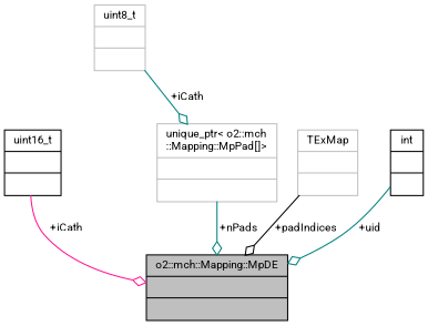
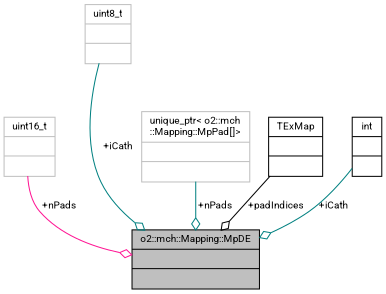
  digraph {
    fontname=Roboto
    node [color=grey75 fontname=Roboto fontsize=10 shape=record]
    edge [arrowhead=odiamond color=teal fontname=Roboto fontsize=10 labelfontname=Helvetica labelfontsize=10 style=solid]
    n1 [color=black fillcolor=grey75 fontcolor=black height=0.2 label="{o2::mch::Mapping::MpDE\n||}" style=filled width=0.4]
-   n2 [color=black height=0.2 label="{uint16_t\n||}" width=0.4]
+   n2 [height=0.2 label="{uint16_t\n||}" width=0.4]
    n3 [height=0.2 label="{uint8_t\n||}" width=0.4]
-   n4 [height=0.2 label="{TExMap\n||}" width=0.4]
+   n4 [color=black height=0.2 label="{TExMap\n||}" width=0.4]
    n5 [height=0.2 label="{unique_ptr\< o2::mch\l::Mapping::MpPad[]\>\n||}" width=0.4]
    n6 [color=black height=0.2 label="{int\n||}" width=0.4]
-   n2 -> n1 [color=deeppink label=" +iCath"]
-   n3 -> n5 [label=" +iCath"]
+   n2 -> n1 [color=deeppink label=" +nPads"]
+   n3 -> n1 [label=" +iCath"]
    n4 -> n1 [color=black label=" +padIndices"]
    n5 -> n1 [label=" +nPads"]
-   n6 -> n1 [label=" +uid"]
+   n6 -> n1 [label=" +iCath"]
  }
